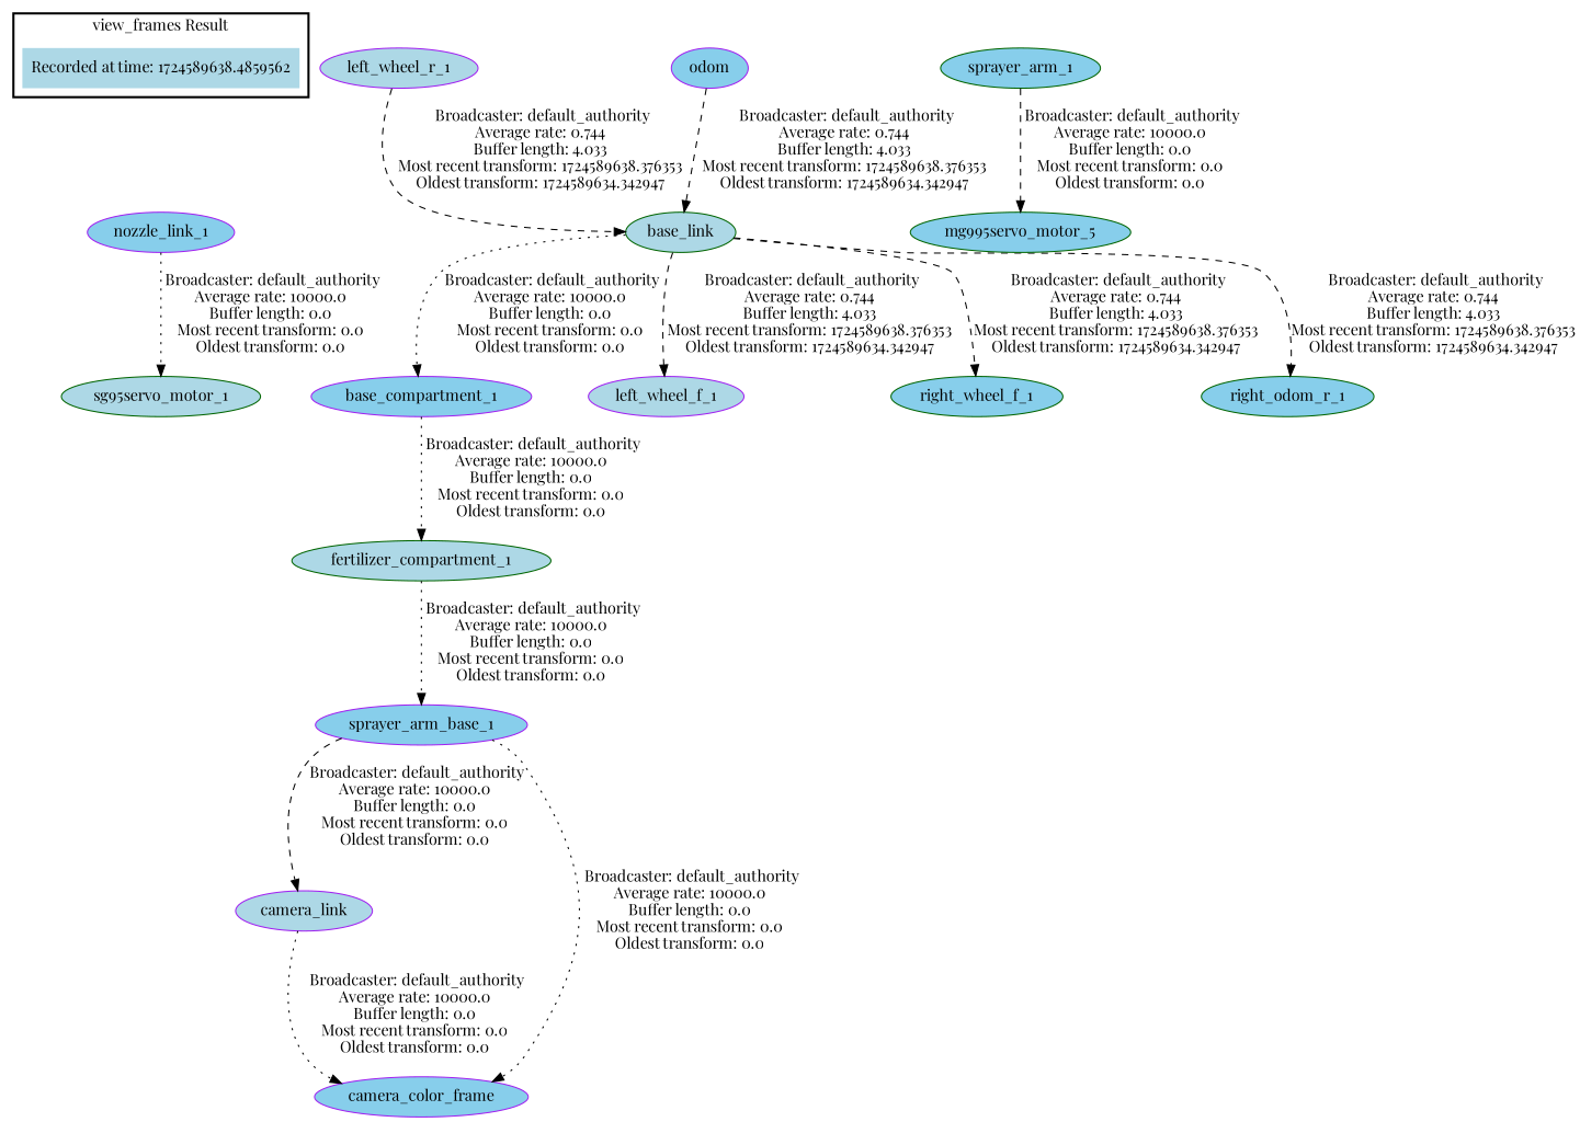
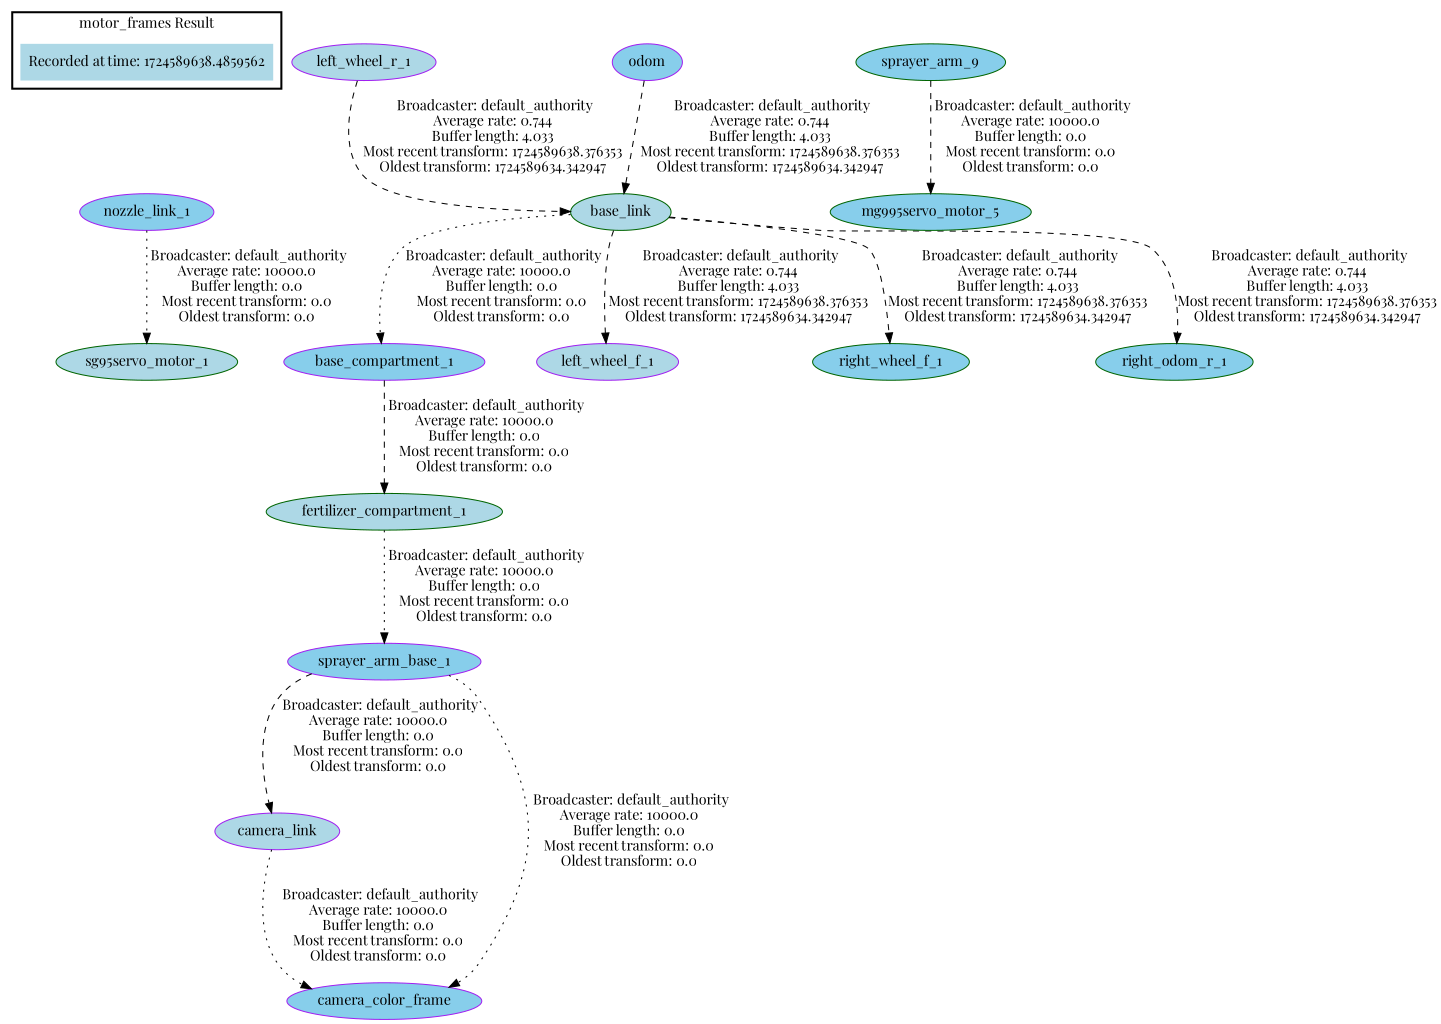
  digraph {
    fontname="Playfair Display"
    node [color=darkgreen fillcolor=skyblue fontname="Playfair Display" style=filled]
    edge [fontname="Playfair Display" style=dashed]
    "Recorded at time: 1724589638.4859562" [fillcolor=lightblue shape=plaintext]
    nozzle_link_1 [color=purple]
    base_link [fillcolor=lightblue]
    base_compartment_1 [color=purple]
    left_wheel_f_1 [color=purple fillcolor=lightblue]
    right_wheel_f_1
    n7 [label=right_odom_r_1]
    fertilizer_compartment_1 [fillcolor=lightblue]
    left_wheel_r_1 [color=purple fillcolor=lightblue]
    sprayer_arm_base_1 [color=purple]
    odom [color=purple]
    camera_link [color=purple fillcolor=lightblue]
    camera_color_frame [color=purple]
    n14 [label=mg995servo_motor_5]
-   sprayer_arm_1
+   sprayer_arm_1 [label=sprayer_arm_9]
    n16 [fillcolor=lightblue label=sg95servo_motor_1]
    subgraph cluster_1 {
      color=black
-     label="view_frames Result"
+     label="motor_frames Result"
      style=bold
      "Recorded at time: 1724589638.4859562"
    }
    "Recorded at time: 1724589638.4859562" -> nozzle_link_1 [style=invis]
    nozzle_link_1 -> n16 [label=" Broadcaster: default_authority\nAverage rate: 10000.0\nBuffer length: 0.0\nMost recent transform: 0.0\nOldest transform: 0.0\n" style=dotted]
    base_link -> base_compartment_1 [label=" Broadcaster: default_authority\nAverage rate: 10000.0\nBuffer length: 0.0\nMost recent transform: 0.0\nOldest transform: 0.0\n" style=dotted]
    base_link -> left_wheel_f_1 [label=" Broadcaster: default_authority\nAverage rate: 0.744\nBuffer length: 4.033\nMost recent transform: 1724589638.376353\nOldest transform: 1724589634.342947\n"]
    base_link -> right_wheel_f_1 [label=" Broadcaster: default_authority\nAverage rate: 0.744\nBuffer length: 4.033\nMost recent transform: 1724589638.376353\nOldest transform: 1724589634.342947\n"]
    base_link -> n7 [label=" Broadcaster: default_authority\nAverage rate: 0.744\nBuffer length: 4.033\nMost recent transform: 1724589638.376353\nOldest transform: 1724589634.342947\n"]
-   base_compartment_1 -> fertilizer_compartment_1 [label=" Broadcaster: default_authority\nAverage rate: 10000.0\nBuffer length: 0.0\nMost recent transform: 0.0\nOldest transform: 0.0\n" style=dotted]
+   base_compartment_1 -> fertilizer_compartment_1 [label=" Broadcaster: default_authority\nAverage rate: 10000.0\nBuffer length: 0.0\nMost recent transform: 0.0\nOldest transform: 0.0\n"]
    fertilizer_compartment_1 -> sprayer_arm_base_1 [label=" Broadcaster: default_authority\nAverage rate: 10000.0\nBuffer length: 0.0\nMost recent transform: 0.0\nOldest transform: 0.0\n" style=dotted]
    left_wheel_r_1 -> base_link [label=" Broadcaster: default_authority\nAverage rate: 0.744\nBuffer length: 4.033\nMost recent transform: 1724589638.376353\nOldest transform: 1724589634.342947\n"]
    sprayer_arm_base_1 -> camera_link [label=" Broadcaster: default_authority\nAverage rate: 10000.0\nBuffer length: 0.0\nMost recent transform: 0.0\nOldest transform: 0.0\n"]
    sprayer_arm_base_1 -> camera_color_frame [label=" Broadcaster: default_authority\nAverage rate: 10000.0\nBuffer length: 0.0\nMost recent transform: 0.0\nOldest transform: 0.0\n" style=dotted]
    odom -> base_link [label=" Broadcaster: default_authority\nAverage rate: 0.744\nBuffer length: 4.033\nMost recent transform: 1724589638.376353\nOldest transform: 1724589634.342947\n"]
    camera_link -> camera_color_frame [label=" Broadcaster: default_authority\nAverage rate: 10000.0\nBuffer length: 0.0\nMost recent transform: 0.0\nOldest transform: 0.0\n" style=dotted]
    sprayer_arm_1 -> n14 [label=" Broadcaster: default_authority\nAverage rate: 10000.0\nBuffer length: 0.0\nMost recent transform: 0.0\nOldest transform: 0.0\n"]
  }
